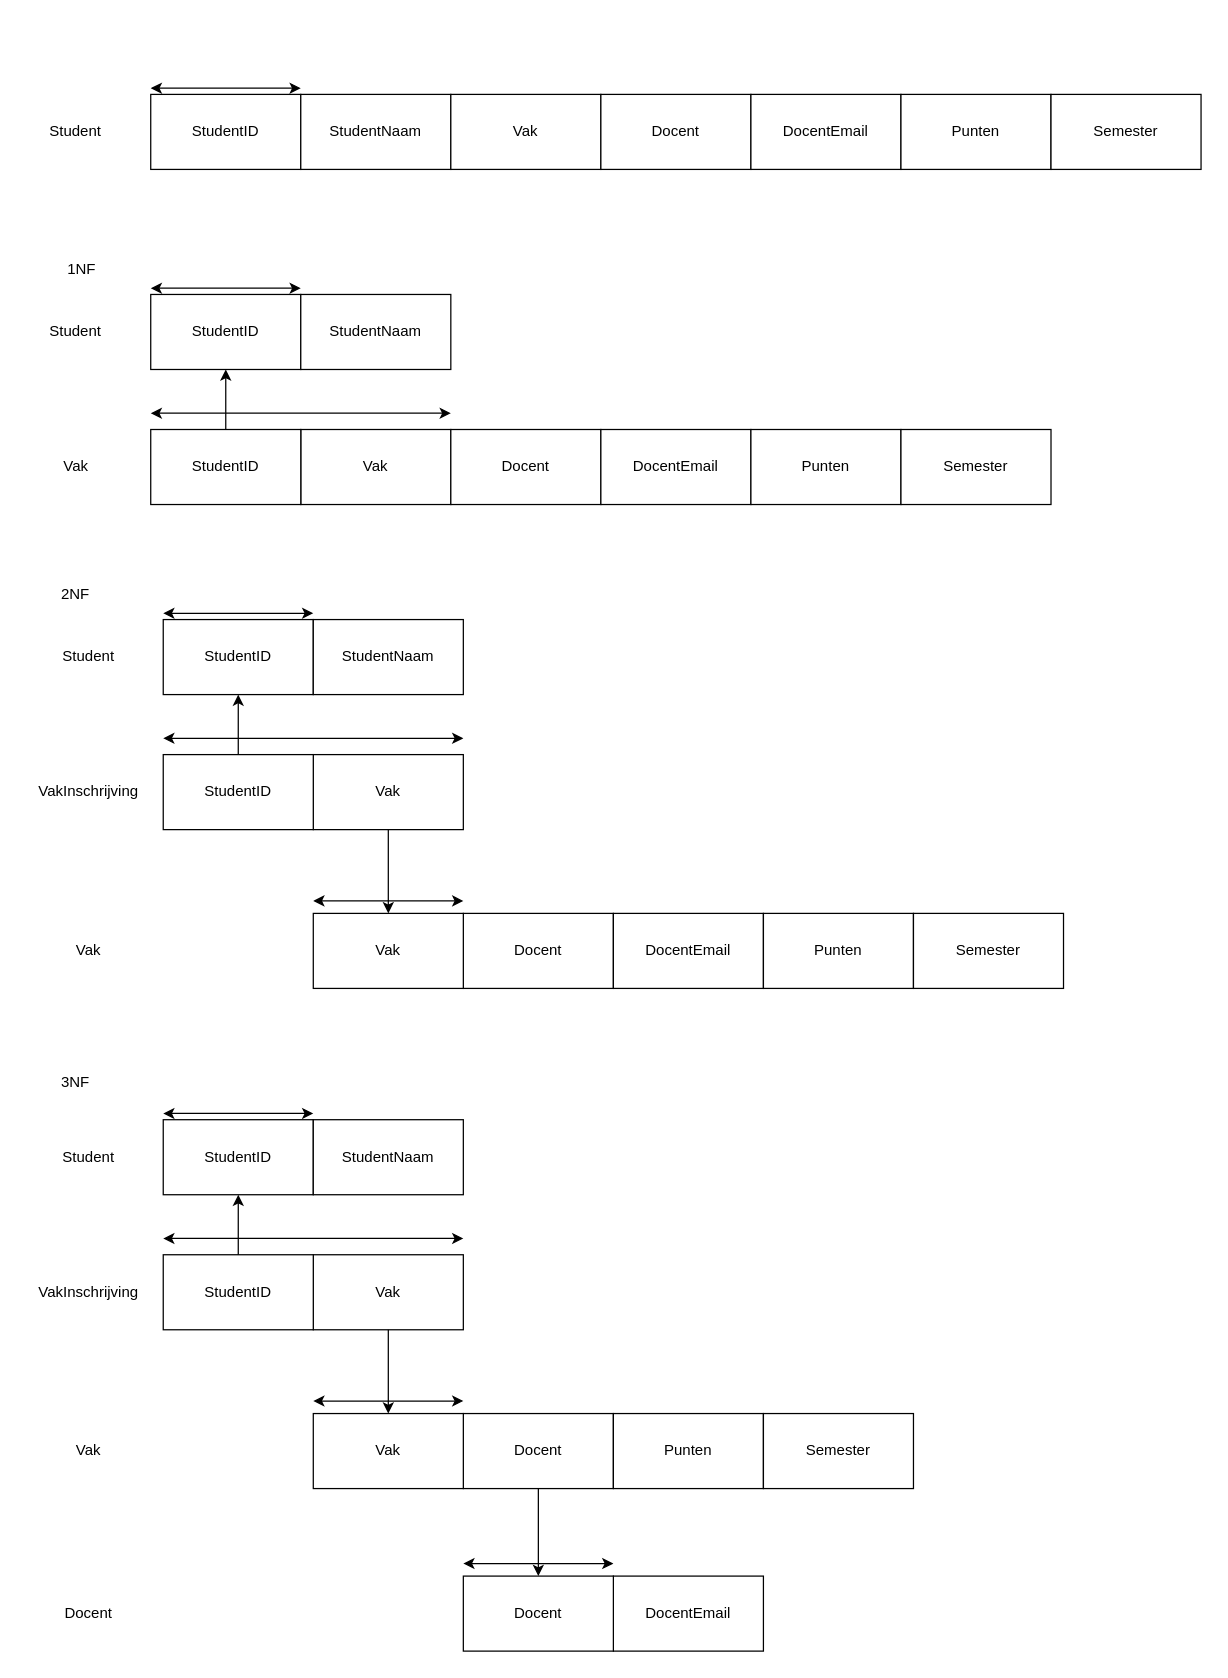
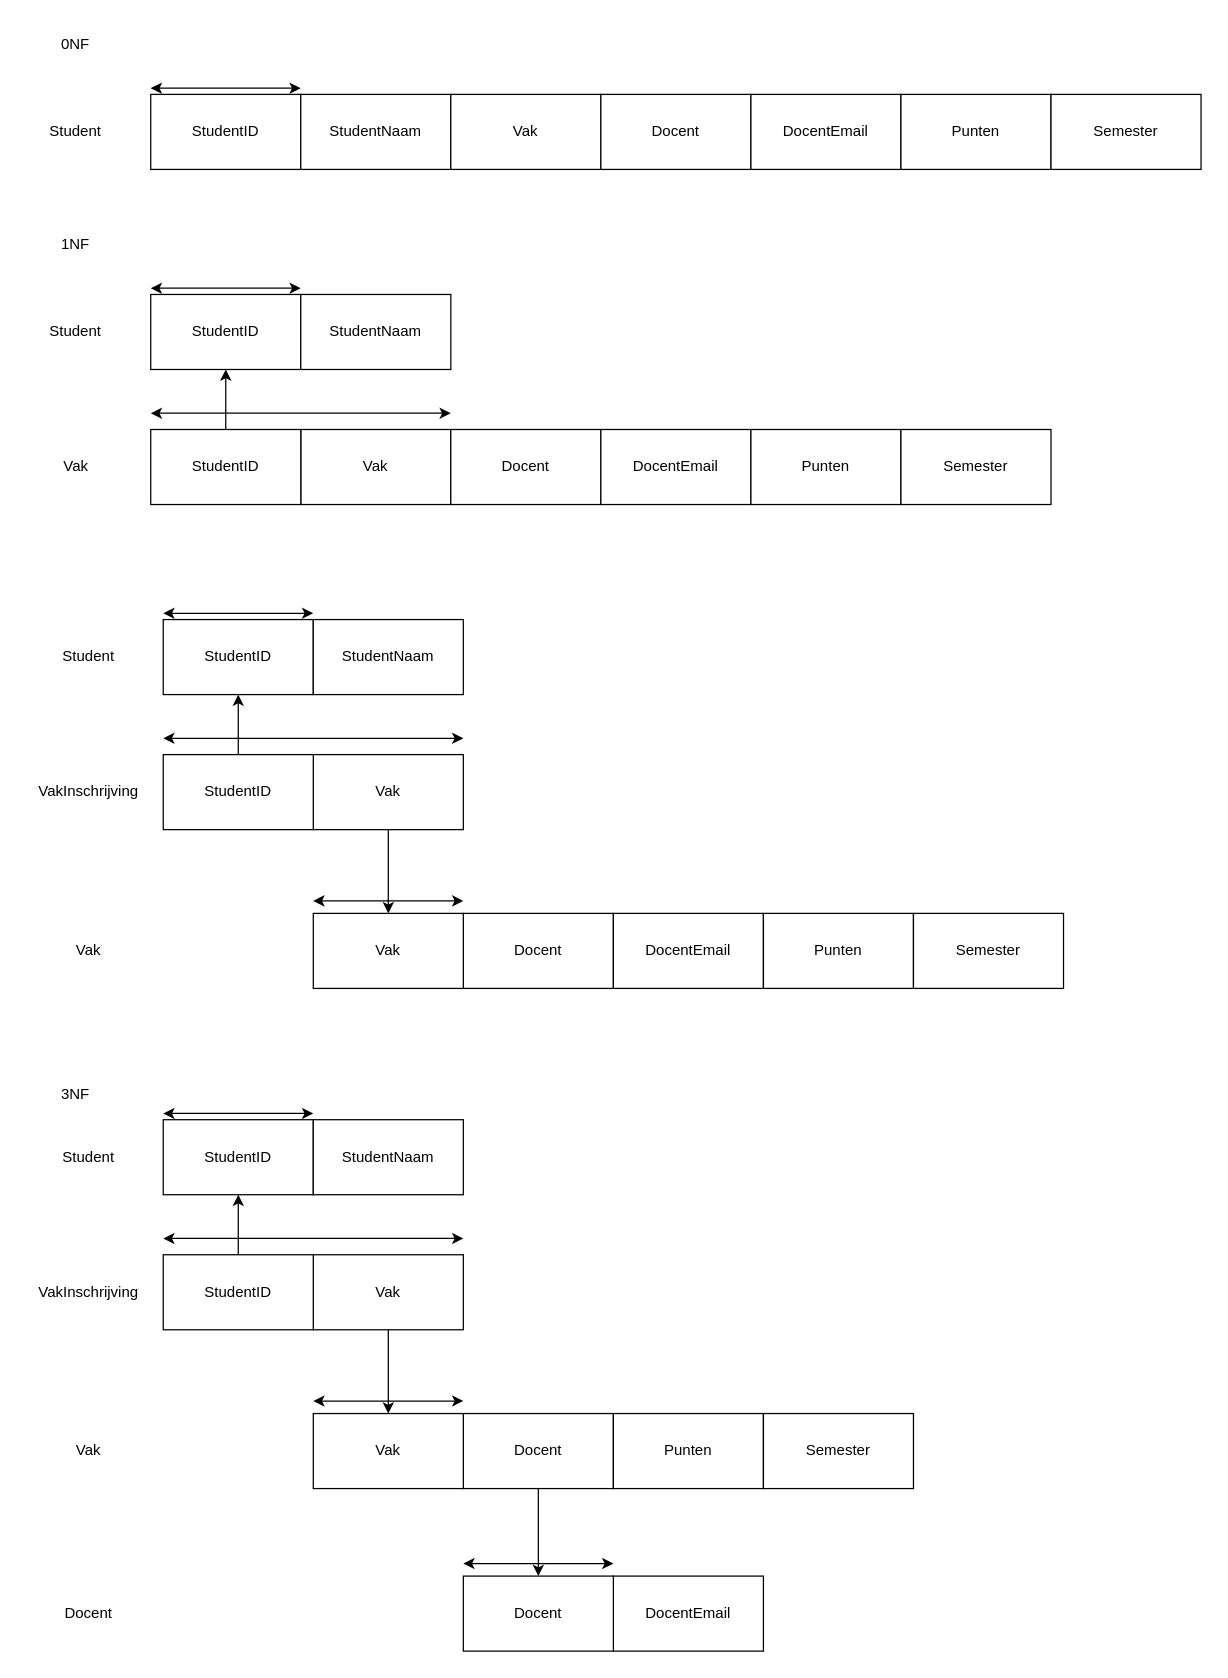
  <mxCell id="0" />
  <mxCell id="1" parent="0" />
  <mxCell id="2" value="StudentID" style="rounded=0;whiteSpace=wrap;html=1;" vertex="1" parent="1"><mxGeometry x="120" y="75" width="120" height="60" as="geometry" /></mxCell>
+ <mxCell id="3" value="0NF" style="text;html=1;align=center;verticalAlign=middle;whiteSpace=wrap;rounded=0;" vertex="1" parent="1"><mxGeometry x="30" y="20" width="60" height="30" as="geometry" /></mxCell>
  <mxCell id="4" value="Student" style="text;html=1;align=center;verticalAlign=middle;whiteSpace=wrap;rounded=0;" vertex="1" parent="1"><mxGeometry x="30" y="90" width="60" height="30" as="geometry" /></mxCell>
  <mxCell id="5" value="StudentNaam" style="rounded=0;whiteSpace=wrap;html=1;" vertex="1" parent="1"><mxGeometry x="240" y="75" width="120" height="60" as="geometry" /></mxCell>
  <mxCell id="6" value="Vak" style="rounded=0;whiteSpace=wrap;html=1;" vertex="1" parent="1"><mxGeometry x="360" y="75" width="120" height="60" as="geometry" /></mxCell>
  <mxCell id="7" value="Docent" style="rounded=0;whiteSpace=wrap;html=1;" vertex="1" parent="1"><mxGeometry x="480" y="75" width="120" height="60" as="geometry" /></mxCell>
  <mxCell id="8" value="DocentEmail" style="rounded=0;whiteSpace=wrap;html=1;" vertex="1" parent="1"><mxGeometry x="600" y="75" width="120" height="60" as="geometry" /></mxCell>
  <mxCell id="9" value="Punten" style="rounded=0;whiteSpace=wrap;html=1;" vertex="1" parent="1"><mxGeometry x="720" y="75" width="120" height="60" as="geometry" /></mxCell>
  <mxCell id="10" value="Semester" style="rounded=0;whiteSpace=wrap;html=1;" vertex="1" parent="1"><mxGeometry x="840" y="75" width="120" height="60" as="geometry" /></mxCell>
  <mxCell id="11" value="" style="endArrow=classic;startArrow=classic;html=1;rounded=0;" edge="1" parent="1"><mxGeometry width="50" height="50" relative="1" as="geometry"><mxPoint x="120" y="70" as="sourcePoint" /><mxPoint x="240" y="70" as="targetPoint" /></mxGeometry></mxCell>
  <mxCell id="12" value="StudentID" style="rounded=0;whiteSpace=wrap;html=1;" vertex="1" parent="1"><mxGeometry x="120" y="235" width="120" height="60" as="geometry" /></mxCell>
- <mxCell id="13" value="1NF" style="text;html=1;align=center;verticalAlign=middle;whiteSpace=wrap;rounded=0;" vertex="1" parent="1"><mxGeometry x="35" y="200" width="60" height="30" as="geometry" /></mxCell>
+ <mxCell id="13" value="1NF" style="text;html=1;align=center;verticalAlign=middle;whiteSpace=wrap;rounded=0;" vertex="1" parent="1"><mxGeometry x="30" y="180" width="60" height="30" as="geometry" /></mxCell>
  <mxCell id="14" value="Student" style="text;html=1;align=center;verticalAlign=middle;whiteSpace=wrap;rounded=0;" vertex="1" parent="1"><mxGeometry x="30" y="250" width="60" height="30" as="geometry" /></mxCell>
  <mxCell id="15" value="StudentNaam" style="rounded=0;whiteSpace=wrap;html=1;" vertex="1" parent="1"><mxGeometry x="240" y="235" width="120" height="60" as="geometry" /></mxCell>
  <mxCell id="16" value="Vak" style="rounded=0;whiteSpace=wrap;html=1;" vertex="1" parent="1"><mxGeometry x="240" y="343" width="120" height="60" as="geometry" /></mxCell>
  <mxCell id="17" value="Docent" style="rounded=0;whiteSpace=wrap;html=1;" vertex="1" parent="1"><mxGeometry x="360" y="343" width="120" height="60" as="geometry" /></mxCell>
  <mxCell id="18" value="DocentEmail" style="rounded=0;whiteSpace=wrap;html=1;" vertex="1" parent="1"><mxGeometry x="480" y="343" width="120" height="60" as="geometry" /></mxCell>
  <mxCell id="19" value="Punten" style="rounded=0;whiteSpace=wrap;html=1;" vertex="1" parent="1"><mxGeometry x="600" y="343" width="120" height="60" as="geometry" /></mxCell>
  <mxCell id="20" value="Semester" style="rounded=0;whiteSpace=wrap;html=1;" vertex="1" parent="1"><mxGeometry x="720" y="343" width="120" height="60" as="geometry" /></mxCell>
  <mxCell id="21" value="" style="endArrow=classic;startArrow=classic;html=1;rounded=0;" edge="1" parent="1"><mxGeometry width="50" height="50" relative="1" as="geometry"><mxPoint x="120" y="230" as="sourcePoint" /><mxPoint x="240" y="230" as="targetPoint" /></mxGeometry></mxCell>
  <mxCell id="22" value="Vak" style="text;html=1;align=center;verticalAlign=middle;resizable=0;points=[];autosize=1;strokeColor=none;fillColor=none;" vertex="1" parent="1"><mxGeometry x="40" y="358" width="40" height="30" as="geometry" /></mxCell>
  <mxCell id="23" value="StudentID" style="rounded=0;whiteSpace=wrap;html=1;" vertex="1" parent="1"><mxGeometry x="120" y="343" width="120" height="60" as="geometry" /></mxCell>
  <mxCell id="24" value="" style="endArrow=classic;startArrow=classic;html=1;rounded=0;" edge="1" parent="1"><mxGeometry width="50" height="50" relative="1" as="geometry"><mxPoint x="120" y="330" as="sourcePoint" /><mxPoint x="360" y="330" as="targetPoint" /></mxGeometry></mxCell>
  <mxCell id="25" value="" style="endArrow=classic;html=1;rounded=0;exitX=0.5;exitY=0;exitDx=0;exitDy=0;entryX=0.5;entryY=1;entryDx=0;entryDy=0;" edge="1" parent="1" source="23" target="12"><mxGeometry width="50" height="50" relative="1" as="geometry"><mxPoint x="470" y="300" as="sourcePoint" /><mxPoint x="520" y="250" as="targetPoint" /></mxGeometry></mxCell>
  <mxCell id="26" value="StudentID" style="rounded=0;whiteSpace=wrap;html=1;" vertex="1" parent="1"><mxGeometry x="130" y="495" width="120" height="60" as="geometry" /></mxCell>
  <mxCell id="27" value="StudentNaam" style="rounded=0;whiteSpace=wrap;html=1;" vertex="1" parent="1"><mxGeometry x="250" y="495" width="120" height="60" as="geometry" /></mxCell>
  <mxCell id="28" value="Vak" style="rounded=0;whiteSpace=wrap;html=1;" vertex="1" parent="1"><mxGeometry x="250" y="603" width="120" height="60" as="geometry" /></mxCell>
  <mxCell id="29" value="Docent" style="rounded=0;whiteSpace=wrap;html=1;" vertex="1" parent="1"><mxGeometry x="370" y="730" width="120" height="60" as="geometry" /></mxCell>
  <mxCell id="30" value="DocentEmail" style="rounded=0;whiteSpace=wrap;html=1;" vertex="1" parent="1"><mxGeometry x="490" y="730" width="120" height="60" as="geometry" /></mxCell>
  <mxCell id="31" value="Punten" style="rounded=0;whiteSpace=wrap;html=1;" vertex="1" parent="1"><mxGeometry x="610" y="730" width="120" height="60" as="geometry" /></mxCell>
  <mxCell id="32" value="Semester" style="rounded=0;whiteSpace=wrap;html=1;" vertex="1" parent="1"><mxGeometry x="730" y="730" width="120" height="60" as="geometry" /></mxCell>
  <mxCell id="33" value="" style="endArrow=classic;startArrow=classic;html=1;rounded=0;" edge="1" parent="1"><mxGeometry width="50" height="50" relative="1" as="geometry"><mxPoint x="130" y="490" as="sourcePoint" /><mxPoint x="250" y="490" as="targetPoint" /></mxGeometry></mxCell>
  <mxCell id="34" value="Vak" style="text;html=1;align=center;verticalAlign=middle;resizable=0;points=[];autosize=1;strokeColor=none;fillColor=none;" vertex="1" parent="1"><mxGeometry x="50" y="745" width="40" height="30" as="geometry" /></mxCell>
  <mxCell id="35" value="StudentID" style="rounded=0;whiteSpace=wrap;html=1;" vertex="1" parent="1"><mxGeometry x="130" y="603" width="120" height="60" as="geometry" /></mxCell>
  <mxCell id="36" value="" style="endArrow=classic;startArrow=classic;html=1;rounded=0;" edge="1" parent="1"><mxGeometry width="50" height="50" relative="1" as="geometry"><mxPoint x="130" y="590" as="sourcePoint" /><mxPoint x="370" y="590" as="targetPoint" /></mxGeometry></mxCell>
  <mxCell id="37" value="" style="endArrow=classic;html=1;rounded=0;exitX=0.5;exitY=0;exitDx=0;exitDy=0;entryX=0.5;entryY=1;entryDx=0;entryDy=0;" edge="1" parent="1" source="35" target="26"><mxGeometry width="50" height="50" relative="1" as="geometry"><mxPoint x="480" y="560" as="sourcePoint" /><mxPoint x="530" y="510" as="targetPoint" /></mxGeometry></mxCell>
  <mxCell id="38" value="Vak" style="rounded=0;whiteSpace=wrap;html=1;" vertex="1" parent="1"><mxGeometry x="250" y="730" width="120" height="60" as="geometry" /></mxCell>
  <mxCell id="39" value="" style="endArrow=classic;startArrow=classic;html=1;rounded=0;" edge="1" parent="1"><mxGeometry width="50" height="50" relative="1" as="geometry"><mxPoint x="250" y="720" as="sourcePoint" /><mxPoint x="370" y="720" as="targetPoint" /></mxGeometry></mxCell>
- <mxCell id="40" value="2NF" style="text;html=1;align=center;verticalAlign=middle;whiteSpace=wrap;rounded=0;" vertex="1" parent="1"><mxGeometry x="30" y="460" width="60" height="30" as="geometry" /></mxCell>
  <mxCell id="41" value="Student" style="text;html=1;align=center;verticalAlign=middle;resizable=0;points=[];autosize=1;strokeColor=none;fillColor=none;" vertex="1" parent="1"><mxGeometry x="40" y="510" width="60" height="30" as="geometry" /></mxCell>
  <mxCell id="42" value="VakInschrijving" style="text;html=1;align=center;verticalAlign=middle;resizable=0;points=[];autosize=1;strokeColor=none;fillColor=none;" vertex="1" parent="1"><mxGeometry x="20" y="618" width="100" height="30" as="geometry" /></mxCell>
  <mxCell id="43" value="" style="endArrow=classic;html=1;rounded=0;exitX=0.5;exitY=1;exitDx=0;exitDy=0;entryX=0.5;entryY=0;entryDx=0;entryDy=0;" edge="1" parent="1" source="28" target="38"><mxGeometry width="50" height="50" relative="1" as="geometry"><mxPoint x="490" y="670" as="sourcePoint" /><mxPoint x="540" y="620" as="targetPoint" /></mxGeometry></mxCell>
  <mxCell id="44" value="StudentID" style="rounded=0;whiteSpace=wrap;html=1;" vertex="1" parent="1"><mxGeometry x="130" y="895" width="120" height="60" as="geometry" /></mxCell>
  <mxCell id="45" value="StudentNaam" style="rounded=0;whiteSpace=wrap;html=1;" vertex="1" parent="1"><mxGeometry x="250" y="895" width="120" height="60" as="geometry" /></mxCell>
  <mxCell id="46" value="Vak" style="rounded=0;whiteSpace=wrap;html=1;" vertex="1" parent="1"><mxGeometry x="250" y="1003" width="120" height="60" as="geometry" /></mxCell>
  <mxCell id="47" value="Docent" style="rounded=0;whiteSpace=wrap;html=1;" vertex="1" parent="1"><mxGeometry x="370" y="1130" width="120" height="60" as="geometry" /></mxCell>
  <mxCell id="48" value="DocentEmail" style="rounded=0;whiteSpace=wrap;html=1;" vertex="1" parent="1"><mxGeometry x="490" y="1260" width="120" height="60" as="geometry" /></mxCell>
  <mxCell id="49" value="Punten" style="rounded=0;whiteSpace=wrap;html=1;" vertex="1" parent="1"><mxGeometry x="490" y="1130" width="120" height="60" as="geometry" /></mxCell>
  <mxCell id="50" value="Semester" style="rounded=0;whiteSpace=wrap;html=1;" vertex="1" parent="1"><mxGeometry x="610" y="1130" width="120" height="60" as="geometry" /></mxCell>
  <mxCell id="51" value="" style="endArrow=classic;startArrow=classic;html=1;rounded=0;" edge="1" parent="1"><mxGeometry width="50" height="50" relative="1" as="geometry"><mxPoint x="130" y="890" as="sourcePoint" /><mxPoint x="250" y="890" as="targetPoint" /></mxGeometry></mxCell>
  <mxCell id="52" value="Vak" style="text;html=1;align=center;verticalAlign=middle;resizable=0;points=[];autosize=1;strokeColor=none;fillColor=none;" vertex="1" parent="1"><mxGeometry x="50" y="1145" width="40" height="30" as="geometry" /></mxCell>
  <mxCell id="53" value="StudentID" style="rounded=0;whiteSpace=wrap;html=1;" vertex="1" parent="1"><mxGeometry x="130" y="1003" width="120" height="60" as="geometry" /></mxCell>
  <mxCell id="54" value="" style="endArrow=classic;startArrow=classic;html=1;rounded=0;" edge="1" parent="1"><mxGeometry width="50" height="50" relative="1" as="geometry"><mxPoint x="130" y="990" as="sourcePoint" /><mxPoint x="370" y="990" as="targetPoint" /></mxGeometry></mxCell>
  <mxCell id="55" value="" style="endArrow=classic;html=1;rounded=0;exitX=0.5;exitY=0;exitDx=0;exitDy=0;entryX=0.5;entryY=1;entryDx=0;entryDy=0;" edge="1" parent="1" source="53" target="44"><mxGeometry width="50" height="50" relative="1" as="geometry"><mxPoint x="480" y="960" as="sourcePoint" /><mxPoint x="530" y="910" as="targetPoint" /></mxGeometry></mxCell>
  <mxCell id="56" value="Vak" style="rounded=0;whiteSpace=wrap;html=1;" vertex="1" parent="1"><mxGeometry x="250" y="1130" width="120" height="60" as="geometry" /></mxCell>
  <mxCell id="57" value="" style="endArrow=classic;startArrow=classic;html=1;rounded=0;" edge="1" parent="1"><mxGeometry width="50" height="50" relative="1" as="geometry"><mxPoint x="250" y="1120" as="sourcePoint" /><mxPoint x="370" y="1120" as="targetPoint" /></mxGeometry></mxCell>
- <mxCell id="58" value="3NF" style="text;html=1;align=center;verticalAlign=middle;whiteSpace=wrap;rounded=0;" vertex="1" parent="1"><mxGeometry x="30" y="850" width="60" height="30" as="geometry" /></mxCell>
+ <mxCell id="58" value="3NF" style="text;html=1;align=center;verticalAlign=middle;whiteSpace=wrap;rounded=0;" vertex="1" parent="1"><mxGeometry x="30" y="860" width="60" height="30" as="geometry" /></mxCell>
  <mxCell id="59" value="Student" style="text;html=1;align=center;verticalAlign=middle;resizable=0;points=[];autosize=1;strokeColor=none;fillColor=none;" vertex="1" parent="1"><mxGeometry x="40" y="910" width="60" height="30" as="geometry" /></mxCell>
  <mxCell id="60" value="VakInschrijving" style="text;html=1;align=center;verticalAlign=middle;resizable=0;points=[];autosize=1;strokeColor=none;fillColor=none;" vertex="1" parent="1"><mxGeometry x="20" y="1018" width="100" height="30" as="geometry" /></mxCell>
  <mxCell id="61" value="" style="endArrow=classic;html=1;rounded=0;exitX=0.5;exitY=1;exitDx=0;exitDy=0;entryX=0.5;entryY=0;entryDx=0;entryDy=0;" edge="1" parent="1" source="46" target="56"><mxGeometry width="50" height="50" relative="1" as="geometry"><mxPoint x="490" y="1070" as="sourcePoint" /><mxPoint x="540" y="1020" as="targetPoint" /></mxGeometry></mxCell>
  <mxCell id="62" value="Docent" style="rounded=0;whiteSpace=wrap;html=1;" vertex="1" parent="1"><mxGeometry x="370" y="1260" width="120" height="60" as="geometry" /></mxCell>
  <mxCell id="63" value="" style="endArrow=classic;startArrow=classic;html=1;rounded=0;" edge="1" parent="1"><mxGeometry width="50" height="50" relative="1" as="geometry"><mxPoint x="370" y="1250" as="sourcePoint" /><mxPoint x="490" y="1250" as="targetPoint" /></mxGeometry></mxCell>
  <mxCell id="64" value="" style="endArrow=classic;html=1;rounded=0;exitX=0.5;exitY=1;exitDx=0;exitDy=0;entryX=0.5;entryY=0;entryDx=0;entryDy=0;" edge="1" parent="1" source="47" target="62"><mxGeometry width="50" height="50" relative="1" as="geometry"><mxPoint x="230" y="1310" as="sourcePoint" /><mxPoint x="280" y="1260" as="targetPoint" /></mxGeometry></mxCell>
  <mxCell id="65" value="Docent" style="text;html=1;align=center;verticalAlign=middle;resizable=0;points=[];autosize=1;strokeColor=none;fillColor=none;" vertex="1" parent="1"><mxGeometry x="40" y="1275" width="60" height="30" as="geometry" /></mxCell>
